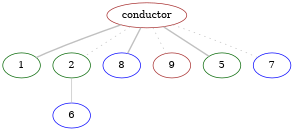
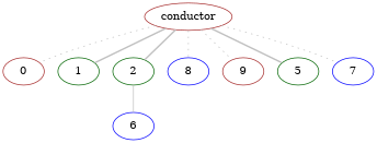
  digraph {
    node [color=brown]
    edge [color=grey dir=none style=dotted]
+   0
    1 [color=darkgreen]
    2 [color=darkgreen]
    n4 [color=blue label=8]
    n5 [label=9]
    5 [color=darkgreen]
    6 [color=blue]
    7 [color=blue]
    conductor
    subgraph sub_1 {
+     0
      1
      2
      n4
      n5
      5
      6
      7
      conductor
    }
    2 -> 6 [style=solid]
+   conductor -> 0
    conductor -> 1 [style=bold]
-   conductor -> 2
-   conductor -> n4 [style=bold]
+   conductor -> 2 [style=bold]
+   conductor -> n4
    conductor -> n5
    conductor -> 5 [style=bold]
    conductor -> 7
  }
